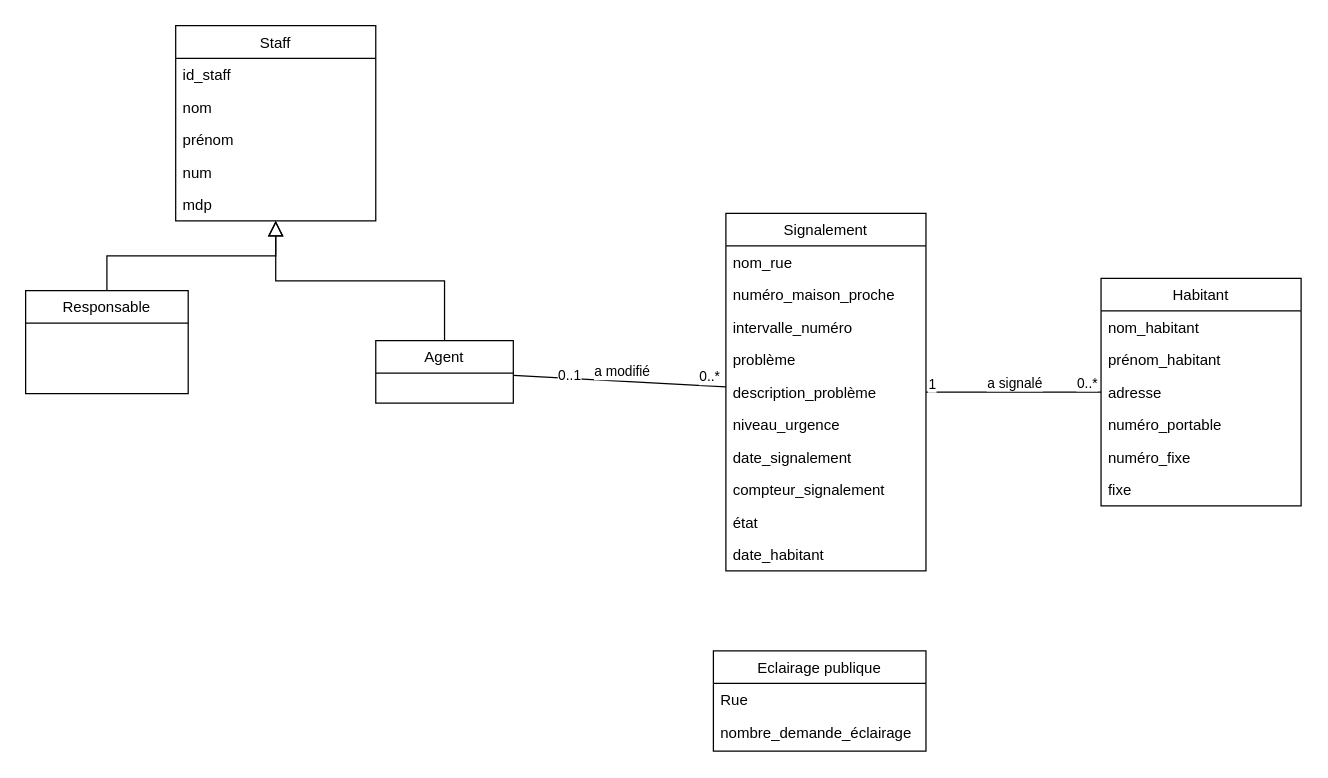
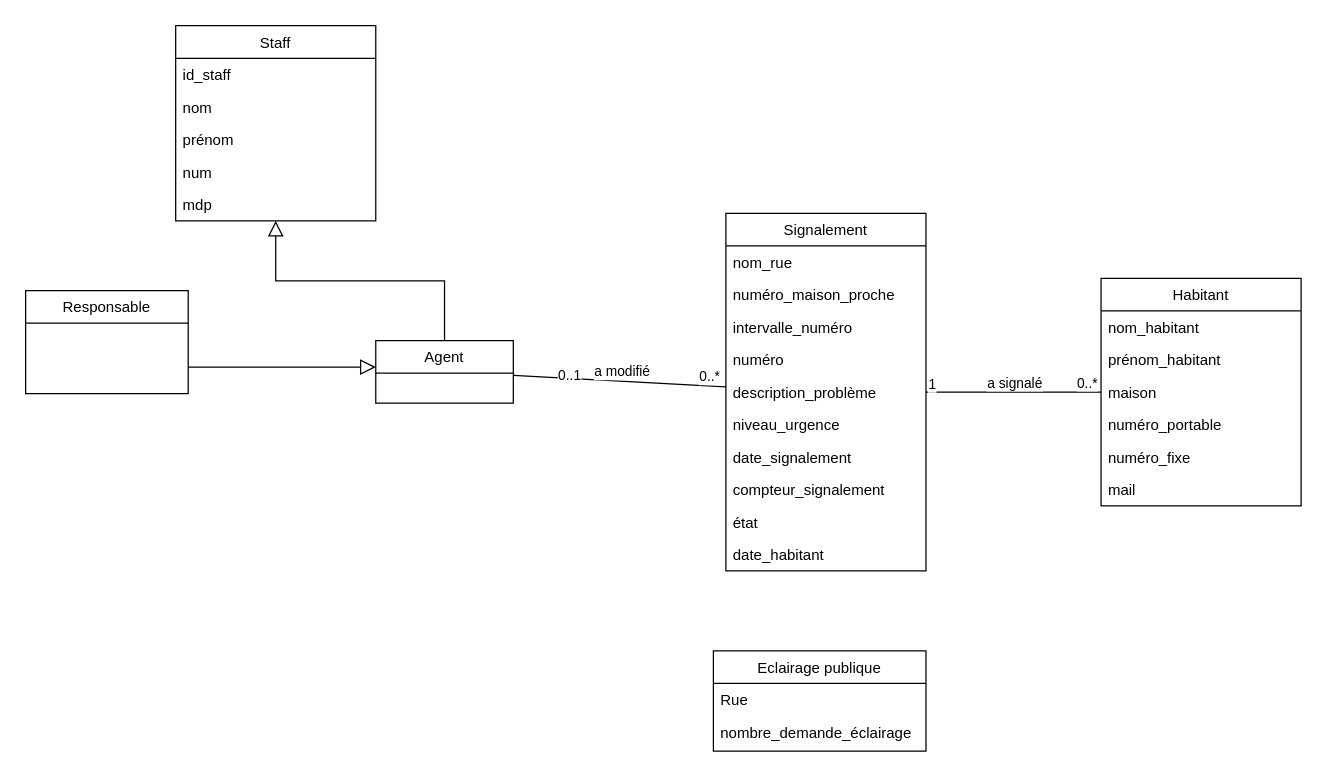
  <mxCell id="0" />
  <mxCell id="1" parent="0" />
  <mxCell id="2" value="" style="endArrow=block;endSize=10;endFill=0;shadow=0;strokeWidth=1;rounded=0;edgeStyle=elbowEdgeStyle;elbow=vertical;" parent="1" edge="1" target="33" source="21"><mxGeometry width="160" relative="1" as="geometry"><mxPoint x="90" y="242" as="sourcePoint" /><mxPoint x="210" y="160" as="targetPoint" /></mxGeometry></mxCell>
  <mxCell id="3" value="Signalement" style="swimlane;fontStyle=0;align=center;verticalAlign=top;childLayout=stackLayout;horizontal=1;startSize=26;horizontalStack=0;resizeParent=1;resizeLast=0;collapsible=1;marginBottom=0;rounded=0;shadow=0;strokeWidth=1;" parent="1" vertex="1"><mxGeometry x="580" y="170" width="160" height="286" as="geometry"><mxRectangle x="550" y="140" width="160" height="26" as="alternateBounds" /></mxGeometry></mxCell>
  <mxCell id="4" value="nom_rue" style="text;align=left;verticalAlign=top;spacingLeft=4;spacingRight=4;overflow=hidden;rotatable=0;points=[[0,0.5],[1,0.5]];portConstraint=eastwest;" parent="3" vertex="1"><mxGeometry y="26" width="160" height="26" as="geometry" /></mxCell>
  <mxCell id="5" value="numéro_maison_proche" style="text;align=left;verticalAlign=top;spacingLeft=4;spacingRight=4;overflow=hidden;rotatable=0;points=[[0,0.5],[1,0.5]];portConstraint=eastwest;rounded=0;shadow=0;html=0;" parent="3" vertex="1"><mxGeometry y="52" width="160" height="26" as="geometry" /></mxCell>
  <mxCell id="6" value="intervalle_numéro" style="text;align=left;verticalAlign=top;spacingLeft=4;spacingRight=4;overflow=hidden;rotatable=0;points=[[0,0.5],[1,0.5]];portConstraint=eastwest;rounded=0;shadow=0;html=0;" parent="3" vertex="1"><mxGeometry y="78" width="160" height="26" as="geometry" /></mxCell>
- <mxCell id="7" value="problème" style="text;align=left;verticalAlign=top;spacingLeft=4;spacingRight=4;overflow=hidden;rotatable=0;points=[[0,0.5],[1,0.5]];portConstraint=eastwest;rounded=0;shadow=0;html=0;" parent="3" vertex="1"><mxGeometry y="104" width="160" height="26" as="geometry" /></mxCell>
+ <mxCell id="7" value="numéro" style="text;align=left;verticalAlign=top;spacingLeft=4;spacingRight=4;overflow=hidden;rotatable=0;points=[[0,0.5],[1,0.5]];portConstraint=eastwest;rounded=0;shadow=0;html=0;" parent="3" vertex="1"><mxGeometry y="104" width="160" height="26" as="geometry" /></mxCell>
  <mxCell id="8" value="description_problème" style="text;align=left;verticalAlign=top;spacingLeft=4;spacingRight=4;overflow=hidden;rotatable=0;points=[[0,0.5],[1,0.5]];portConstraint=eastwest;rounded=0;shadow=0;html=0;" parent="3" vertex="1"><mxGeometry y="130" width="160" height="26" as="geometry" /></mxCell>
  <mxCell id="9" value="niveau_urgence" style="text;align=left;verticalAlign=top;spacingLeft=4;spacingRight=4;overflow=hidden;rotatable=0;points=[[0,0.5],[1,0.5]];portConstraint=eastwest;" parent="3" vertex="1"><mxGeometry y="156" width="160" height="26" as="geometry" /></mxCell>
  <mxCell id="10" value="date_signalement" style="text;align=left;verticalAlign=top;spacingLeft=4;spacingRight=4;overflow=hidden;rotatable=0;points=[[0,0.5],[1,0.5]];portConstraint=eastwest;" parent="3" vertex="1"><mxGeometry y="182" width="160" height="26" as="geometry" /></mxCell>
  <mxCell id="11" value="compteur_signalement" style="text;align=left;verticalAlign=top;spacingLeft=4;spacingRight=4;overflow=hidden;rotatable=0;points=[[0,0.5],[1,0.5]];portConstraint=eastwest;" parent="3" vertex="1"><mxGeometry y="208" width="160" height="26" as="geometry" /></mxCell>
  <mxCell id="12" value="état" style="text;align=left;verticalAlign=top;spacingLeft=4;spacingRight=4;overflow=hidden;rotatable=0;points=[[0,0.5],[1,0.5]];portConstraint=eastwest;" parent="3" vertex="1"><mxGeometry y="234" width="160" height="26" as="geometry" /></mxCell>
  <mxCell id="13" value="date_habitant" style="text;align=left;verticalAlign=top;spacingLeft=4;spacingRight=4;overflow=hidden;rotatable=0;points=[[0,0.5],[1,0.5]];portConstraint=eastwest;" parent="3" vertex="1"><mxGeometry y="260" width="160" height="26" as="geometry" /></mxCell>
  <mxCell id="14" value="Habitant" style="swimlane;fontStyle=0;align=center;verticalAlign=top;childLayout=stackLayout;horizontal=1;startSize=26;horizontalStack=0;resizeParent=1;resizeLast=0;collapsible=1;marginBottom=0;rounded=0;shadow=0;strokeWidth=1;" parent="1" vertex="1"><mxGeometry x="880" y="222" width="160" height="182" as="geometry"><mxRectangle x="340" y="380" width="170" height="26" as="alternateBounds" /></mxGeometry></mxCell>
  <mxCell id="15" value="nom_habitant" style="text;align=left;verticalAlign=top;spacingLeft=4;spacingRight=4;overflow=hidden;rotatable=0;points=[[0,0.5],[1,0.5]];portConstraint=eastwest;" parent="14" vertex="1"><mxGeometry y="26" width="160" height="26" as="geometry" /></mxCell>
  <mxCell id="16" value="prénom_habitant" style="text;align=left;verticalAlign=top;spacingLeft=4;spacingRight=4;overflow=hidden;rotatable=0;points=[[0,0.5],[1,0.5]];portConstraint=eastwest;" parent="14" vertex="1"><mxGeometry y="52" width="160" height="26" as="geometry" /></mxCell>
- <mxCell id="17" value="adresse" style="text;align=left;verticalAlign=top;spacingLeft=4;spacingRight=4;overflow=hidden;rotatable=0;points=[[0,0.5],[1,0.5]];portConstraint=eastwest;" parent="14" vertex="1"><mxGeometry y="78" width="160" height="26" as="geometry" /></mxCell>
+ <mxCell id="17" value="maison" style="text;align=left;verticalAlign=top;spacingLeft=4;spacingRight=4;overflow=hidden;rotatable=0;points=[[0,0.5],[1,0.5]];portConstraint=eastwest;" parent="14" vertex="1"><mxGeometry y="78" width="160" height="26" as="geometry" /></mxCell>
  <mxCell id="18" value="numéro_portable" style="text;align=left;verticalAlign=top;spacingLeft=4;spacingRight=4;overflow=hidden;rotatable=0;points=[[0,0.5],[1,0.5]];portConstraint=eastwest;" parent="14" vertex="1"><mxGeometry y="104" width="160" height="26" as="geometry" /></mxCell>
  <mxCell id="19" value="numéro_fixe" style="text;align=left;verticalAlign=top;spacingLeft=4;spacingRight=4;overflow=hidden;rotatable=0;points=[[0,0.5],[1,0.5]];portConstraint=eastwest;" parent="14" vertex="1"><mxGeometry y="130" width="160" height="26" as="geometry" /></mxCell>
- <mxCell id="20" value="fixe" style="text;align=left;verticalAlign=top;spacingLeft=4;spacingRight=4;overflow=hidden;rotatable=0;points=[[0,0.5],[1,0.5]];portConstraint=eastwest;" parent="14" vertex="1"><mxGeometry y="156" width="160" height="26" as="geometry" /></mxCell>
+ <mxCell id="20" value="mail" style="text;align=left;verticalAlign=top;spacingLeft=4;spacingRight=4;overflow=hidden;rotatable=0;points=[[0,0.5],[1,0.5]];portConstraint=eastwest;" parent="14" vertex="1"><mxGeometry y="156" width="160" height="26" as="geometry" /></mxCell>
  <mxCell id="21" value="Agent" style="swimlane;fontStyle=0;align=center;verticalAlign=top;childLayout=stackLayout;horizontal=1;startSize=26;horizontalStack=0;resizeParent=1;resizeLast=0;collapsible=1;marginBottom=0;rounded=0;shadow=0;strokeWidth=1;" parent="1" vertex="1"><mxGeometry x="300" y="271.75" width="110" height="50" as="geometry"><mxRectangle x="550" y="140" width="160" height="26" as="alternateBounds" /></mxGeometry></mxCell>
  <mxCell id="22" value="Eclairage publique" style="swimlane;fontStyle=0;align=center;verticalAlign=top;childLayout=stackLayout;horizontal=1;startSize=26;horizontalStack=0;resizeParent=1;resizeLast=0;collapsible=1;marginBottom=0;rounded=0;shadow=0;strokeWidth=1;" parent="1" vertex="1"><mxGeometry x="570" y="520" width="170" height="80" as="geometry"><mxRectangle x="550" y="140" width="160" height="26" as="alternateBounds" /></mxGeometry></mxCell>
  <mxCell id="23" value="Rue" style="text;align=left;verticalAlign=top;spacingLeft=4;spacingRight=4;overflow=hidden;rotatable=0;points=[[0,0.5],[1,0.5]];portConstraint=eastwest;" parent="22" vertex="1"><mxGeometry y="26" width="170" height="26" as="geometry" /></mxCell>
  <mxCell id="24" value="nombre_demande_éclairage" style="text;align=left;verticalAlign=top;spacingLeft=4;spacingRight=4;overflow=hidden;rotatable=0;points=[[0,0.5],[1,0.5]];portConstraint=eastwest;rounded=0;shadow=0;html=0;" parent="22" vertex="1"><mxGeometry y="52" width="170" height="26" as="geometry" /></mxCell>
  <mxCell id="25" value="" style="endArrow=none;html=1;rounded=0;" edge="1" parent="1" source="3" target="14"><mxGeometry width="50" height="50" relative="1" as="geometry"><mxPoint x="400" y="310" as="sourcePoint" /><mxPoint x="450" y="260" as="targetPoint" /></mxGeometry></mxCell>
  <mxCell id="26" value="1" style="edgeLabel;html=1;align=center;verticalAlign=middle;resizable=0;points=[];" vertex="1" connectable="0" parent="25"><mxGeometry x="0.761" y="1" relative="1" as="geometry"><mxPoint x="-119" y="-6" as="offset" /></mxGeometry></mxCell>
  <mxCell id="27" value="0..*" style="edgeLabel;html=1;align=center;verticalAlign=middle;resizable=0;points=[];" vertex="1" connectable="0" parent="25"><mxGeometry x="0.863" relative="1" as="geometry"><mxPoint x="-2" y="-8" as="offset" /></mxGeometry></mxCell>
  <mxCell id="28" value="a signalé" style="edgeLabel;html=1;align=center;verticalAlign=middle;resizable=0;points=[];" vertex="1" connectable="0" parent="25"><mxGeometry x="0.118" relative="1" as="geometry"><mxPoint x="-8" y="-8" as="offset" /></mxGeometry></mxCell>
  <mxCell id="29" value="" style="endArrow=none;html=1;rounded=0;" edge="1" parent="1" source="21" target="3"><mxGeometry width="50" height="50" relative="1" as="geometry"><mxPoint x="350" y="420" as="sourcePoint" /><mxPoint x="490" y="420" as="targetPoint" /></mxGeometry></mxCell>
  <mxCell id="30" value="0..1" style="edgeLabel;html=1;align=center;verticalAlign=middle;resizable=0;points=[];" vertex="1" connectable="0" parent="29"><mxGeometry x="0.761" y="1" relative="1" as="geometry"><mxPoint x="-105" y="-7" as="offset" /></mxGeometry></mxCell>
  <mxCell id="31" value="0..*" style="edgeLabel;html=1;align=center;verticalAlign=middle;resizable=0;points=[];" vertex="1" connectable="0" parent="29"><mxGeometry x="0.863" relative="1" as="geometry"><mxPoint x="-2" y="-8" as="offset" /></mxGeometry></mxCell>
  <mxCell id="32" value="a modifié" style="edgeLabel;html=1;align=center;verticalAlign=middle;resizable=0;points=[];" vertex="1" connectable="0" parent="29"><mxGeometry x="0.118" relative="1" as="geometry"><mxPoint x="-8" y="-8" as="offset" /></mxGeometry></mxCell>
  <mxCell id="33" value="Staff" style="swimlane;fontStyle=0;align=center;verticalAlign=top;childLayout=stackLayout;horizontal=1;startSize=26;horizontalStack=0;resizeParent=1;resizeLast=0;collapsible=1;marginBottom=0;rounded=0;shadow=0;strokeWidth=1;" vertex="1" parent="1"><mxGeometry x="140" y="20" width="160" height="156" as="geometry"><mxRectangle x="550" y="140" width="160" height="26" as="alternateBounds" /></mxGeometry></mxCell>
  <mxCell id="34" value="id_staff" style="text;align=left;verticalAlign=top;spacingLeft=4;spacingRight=4;overflow=hidden;rotatable=0;points=[[0,0.5],[1,0.5]];portConstraint=eastwest;" vertex="1" parent="33"><mxGeometry y="26" width="160" height="26" as="geometry" /></mxCell>
  <mxCell id="35" value="nom" style="text;align=left;verticalAlign=top;spacingLeft=4;spacingRight=4;overflow=hidden;rotatable=0;points=[[0,0.5],[1,0.5]];portConstraint=eastwest;" vertex="1" parent="33"><mxGeometry y="52" width="160" height="26" as="geometry" /></mxCell>
  <mxCell id="36" value="prénom" style="text;align=left;verticalAlign=top;spacingLeft=4;spacingRight=4;overflow=hidden;rotatable=0;points=[[0,0.5],[1,0.5]];portConstraint=eastwest;" vertex="1" parent="33"><mxGeometry y="78" width="160" height="26" as="geometry" /></mxCell>
  <mxCell id="37" value="num" style="text;align=left;verticalAlign=top;spacingLeft=4;spacingRight=4;overflow=hidden;rotatable=0;points=[[0,0.5],[1,0.5]];portConstraint=eastwest;" vertex="1" parent="33"><mxGeometry y="104" width="160" height="26" as="geometry" /></mxCell>
  <mxCell id="38" value="mdp" style="text;align=left;verticalAlign=top;spacingLeft=4;spacingRight=4;overflow=hidden;rotatable=0;points=[[0,0.5],[1,0.5]];portConstraint=eastwest;" vertex="1" parent="33"><mxGeometry y="130" width="160" height="26" as="geometry" /></mxCell>
- <mxCell id="39" value="" style="endArrow=block;endSize=10;endFill=0;shadow=0;strokeWidth=1;rounded=0;edgeStyle=elbowEdgeStyle;elbow=vertical;" edge="1" parent="1" source="40" target="33"><mxGeometry width="160" relative="1" as="geometry"><mxPoint x="80" y="272" as="sourcePoint" /><mxPoint x="210" y="156" as="targetPoint" /></mxGeometry></mxCell>
+ <mxCell id="39" value="" style="endArrow=block;endSize=10;endFill=0;shadow=0;strokeWidth=1;rounded=0;edgeStyle=elbowEdgeStyle;elbow=vertical;" edge="1" parent="1" source="40" target="21"><mxGeometry width="160" relative="1" as="geometry"><mxPoint x="80" y="272" as="sourcePoint" /><mxPoint x="210" y="156" as="targetPoint" /></mxGeometry></mxCell>
  <mxCell id="40" value="Responsable" style="swimlane;fontStyle=0;align=center;verticalAlign=top;childLayout=stackLayout;horizontal=1;startSize=26;horizontalStack=0;resizeParent=1;resizeLast=0;collapsible=1;marginBottom=0;rounded=0;shadow=0;strokeWidth=1;" vertex="1" parent="1"><mxGeometry x="20" y="231.75" width="130" height="82.5" as="geometry"><mxRectangle x="550" y="140" width="160" height="26" as="alternateBounds" /></mxGeometry></mxCell>
